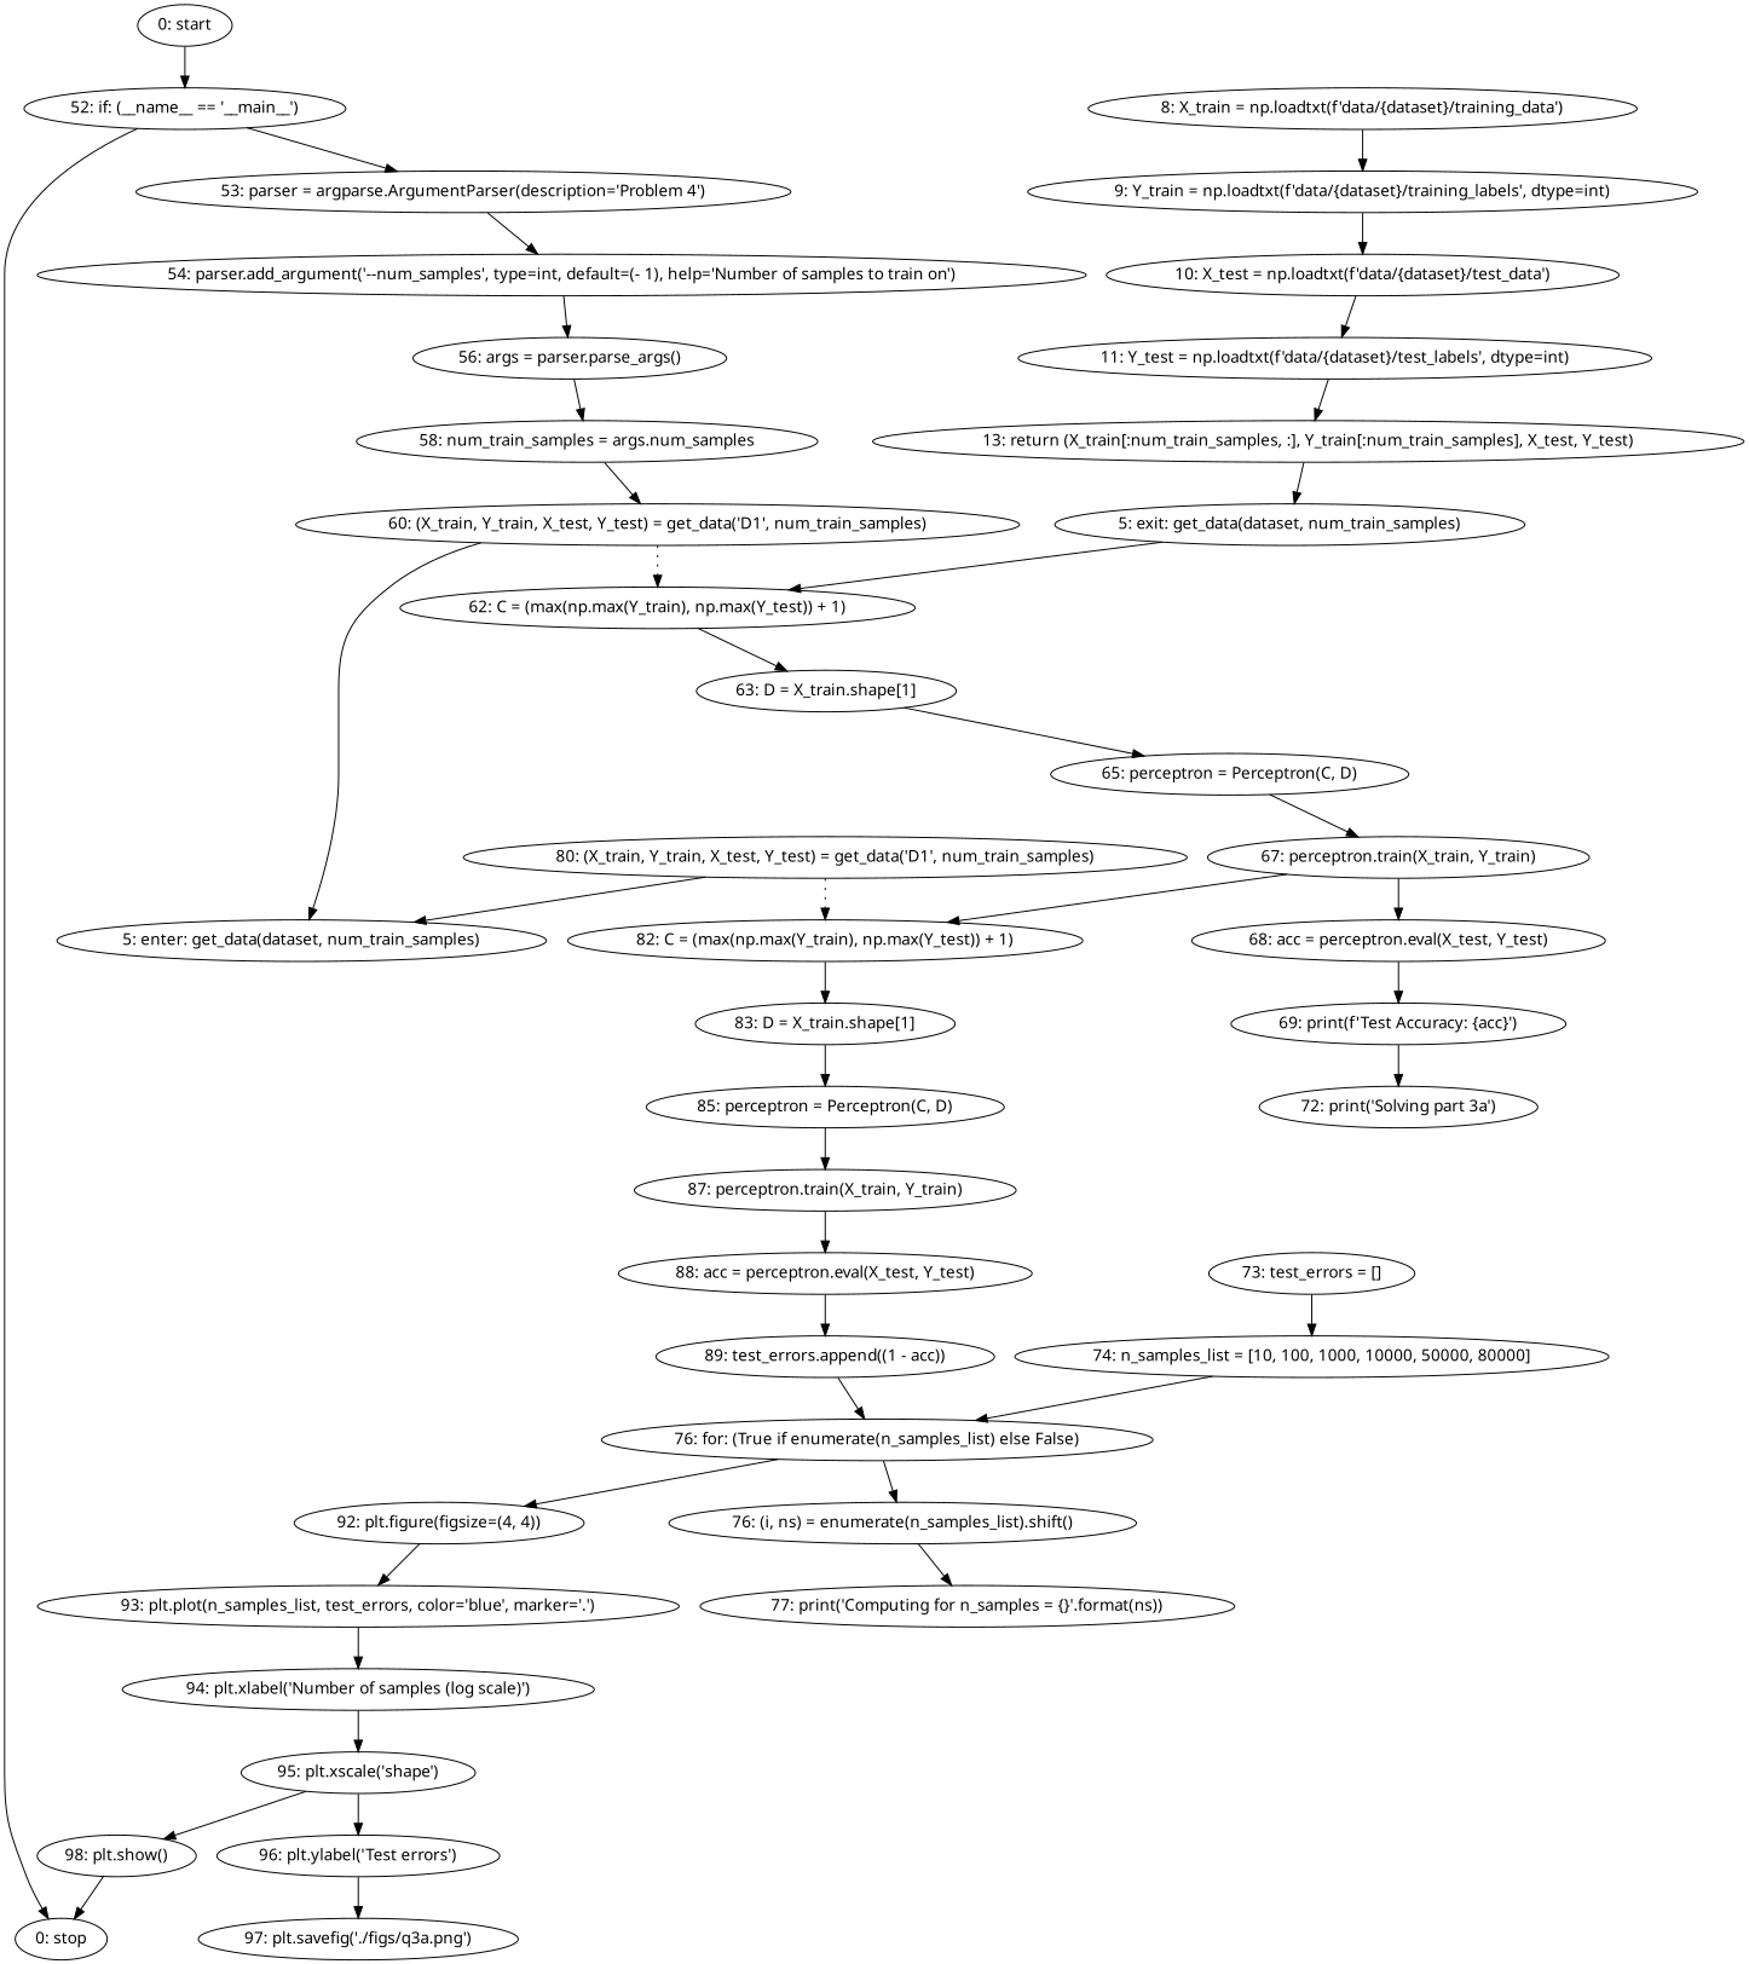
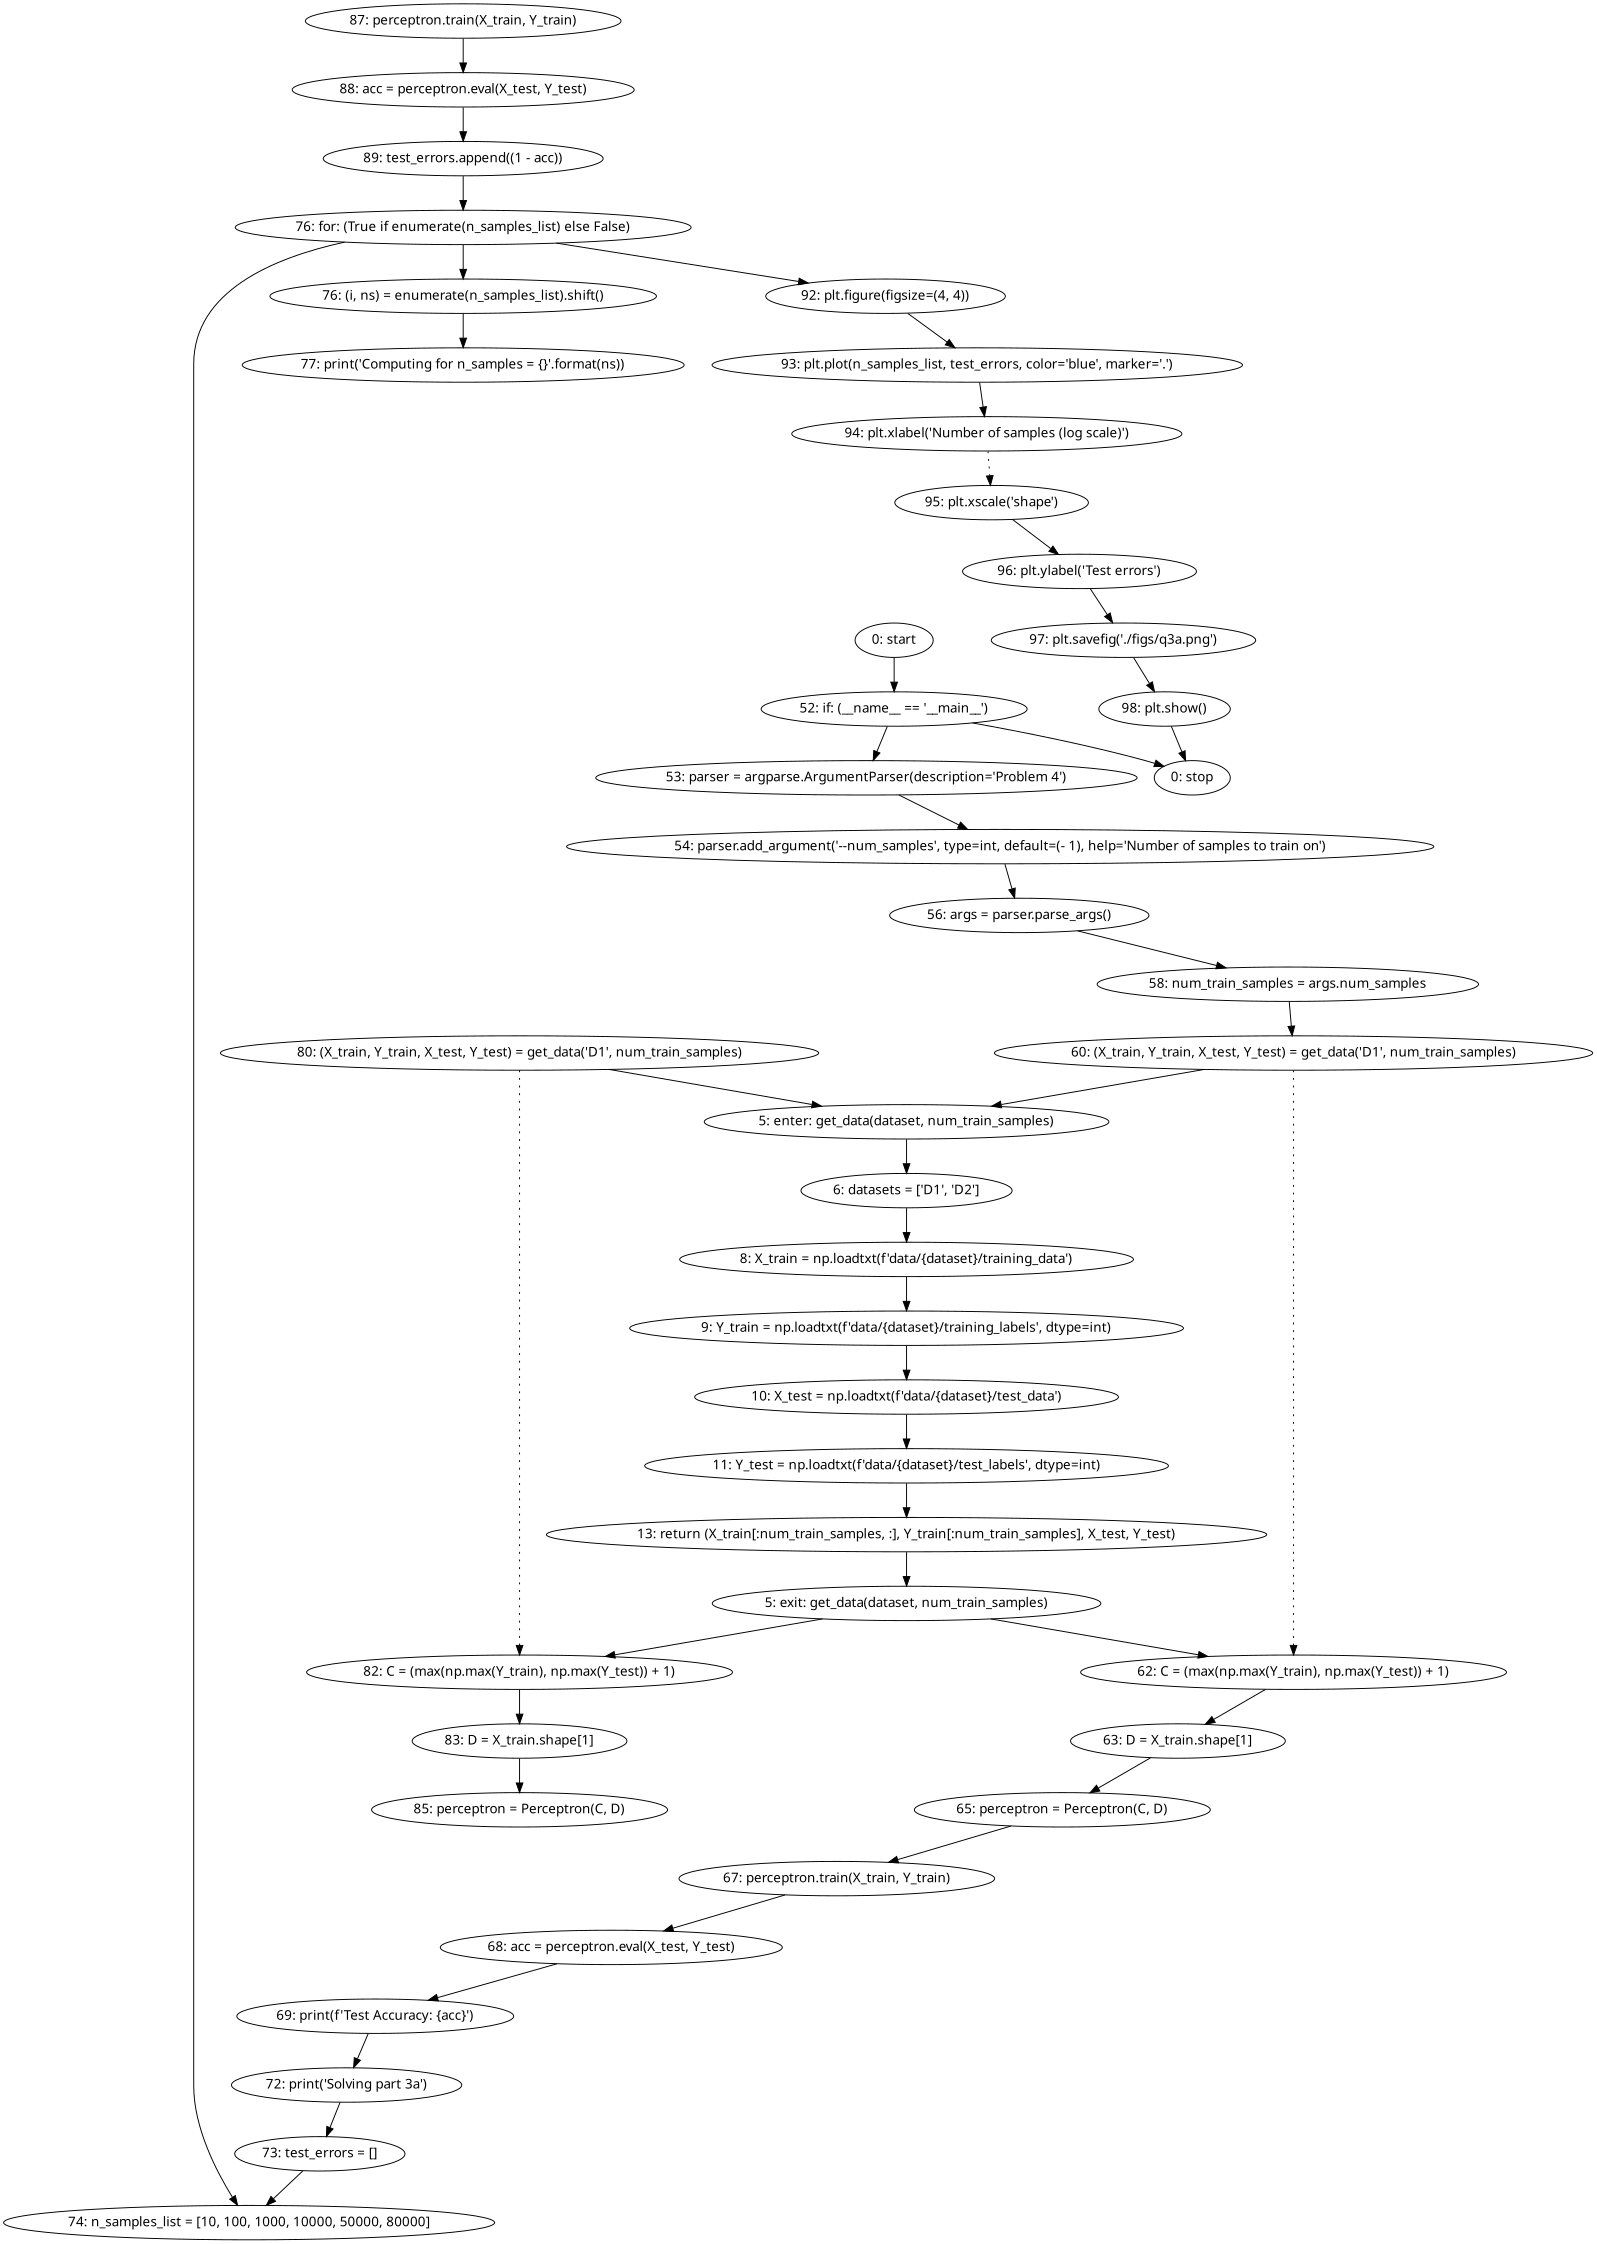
  strict digraph {
    fontname="Noto Sans"
    node [fontname="Noto Sans"]
    edge [fontname="Noto Sans"]
    n1 [label="0: start"]
    n2 [label="52: if: (__name__ == '__main__')"]
    n3 [label="53: parser = argparse.ArgumentParser(description='Problem 4')"]
    n4 [label="0: stop"]
    n5 [label="54: parser.add_argument('--num_samples', type=int, default=(- 1), help='Number of samples to train on')"]
    n6 [label="56: args = parser.parse_args()"]
    n7 [label="5: enter: get_data(dataset, num_train_samples)"]
+   n8 [label="6: datasets = ['D1', 'D2']"]
    n9 [label="8: X_train = np.loadtxt(f'data/{dataset}/training_data')"]
    n10 [label="9: Y_train = np.loadtxt(f'data/{dataset}/training_labels', dtype=int)"]
    n11 [label="10: X_test = np.loadtxt(f'data/{dataset}/test_data')"]
    n12 [label="60: (X_train, Y_train, X_test, Y_test) = get_data('D1', num_train_samples)"]
    n13 [label="62: C = (max(np.max(Y_train), np.max(Y_test)) + 1)"]
    n14 [label="63: D = X_train.shape[1]"]
    n15 [label="65: perceptron = Perceptron(C, D)"]
    n16 [label="67: perceptron.train(X_train, Y_train)"]
    n17 [label="80: (X_train, Y_train, X_test, Y_test) = get_data('D1', num_train_samples)"]
    n18 [label="82: C = (max(np.max(Y_train), np.max(Y_test)) + 1)"]
    n19 [label="83: D = X_train.shape[1]"]
    n20 [label="85: perceptron = Perceptron(C, D)"]
    n21 [label="87: perceptron.train(X_train, Y_train)"]
    n22 [label="5: exit: get_data(dataset, num_train_samples)"]
    n23 [label="13: return (X_train[:num_train_samples, :], Y_train[:num_train_samples], X_test, Y_test)"]
    n24 [label="11: Y_test = np.loadtxt(f'data/{dataset}/test_labels', dtype=int)"]
    n25 [label="58: num_train_samples = args.num_samples"]
    n26 [label="68: acc = perceptron.eval(X_test, Y_test)"]
    n27 [label="69: print(f'Test Accuracy: {acc}')"]
    n28 [label="72: print('Solving part 3a')"]
    n29 [label="73: test_errors = []"]
    n30 [label="74: n_samples_list = [10, 100, 1000, 10000, 50000, 80000]"]
    n31 [label="76: for: (True if enumerate(n_samples_list) else False)"]
    n32 [label="76: (i, ns) = enumerate(n_samples_list).shift()"]
    n33 [label="92: plt.figure(figsize=(4, 4))"]
    n34 [label="77: print('Computing for n_samples = {}'.format(ns))"]
    n35 [label="93: plt.plot(n_samples_list, test_errors, color='blue', marker='.')"]
    n36 [label="94: plt.xlabel('Number of samples (log scale)')"]
    n37 [label="95: plt.xscale('shape')"]
    n38 [label="89: test_errors.append((1 - acc))"]
    n39 [label="88: acc = perceptron.eval(X_test, Y_test)"]
    n40 [label="96: plt.ylabel('Test errors')"]
    n41 [label="97: plt.savefig('./figs/q3a.png')"]
    n42 [label="98: plt.show()"]
    n1 -> n2
    n2 -> n3
    n2 -> n4
    n3 -> n5
    n5 -> n6
    n6 -> n25
+   n7 -> n8
+   n8 -> n9
    n9 -> n10
    n10 -> n11
    n11 -> n24
    n12 -> n7
    n12 -> n13 [style=dotted weight=100]
    n13 -> n14
    n14 -> n15
    n15 -> n16
    n16 -> n26
    n17 -> n7
    n17 -> n18 [style=dotted weight=100]
    n18 -> n19
    n19 -> n20
-   n20 -> n21
    n21 -> n39
    n22 -> n13
-   n16 -> n18
+   n22 -> n18
    n23 -> n22
    n24 -> n23
    n25 -> n12
    n26 -> n27
    n27 -> n28
+   n28 -> n29
    n29 -> n30
-   n30 -> n31
+   n31 -> n30
    n31 -> n32
    n31 -> n33
    n32 -> n34
    n33 -> n35
    n35 -> n36
-   n36 -> n37
+   n36 -> n37 [style=dotted]
    n37 -> n40
    n38 -> n31
    n39 -> n38
    n40 -> n41
-   n37 -> n42
+   n41 -> n42
    n42 -> n4
  }
